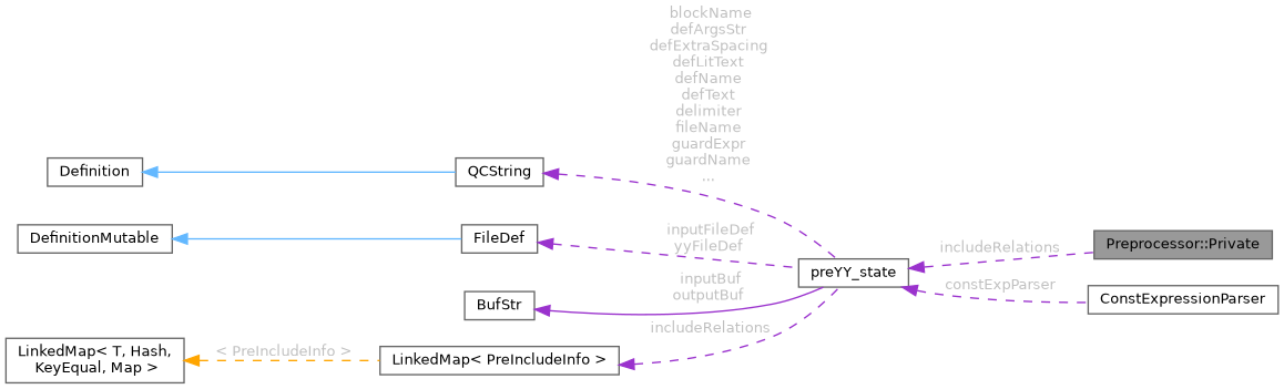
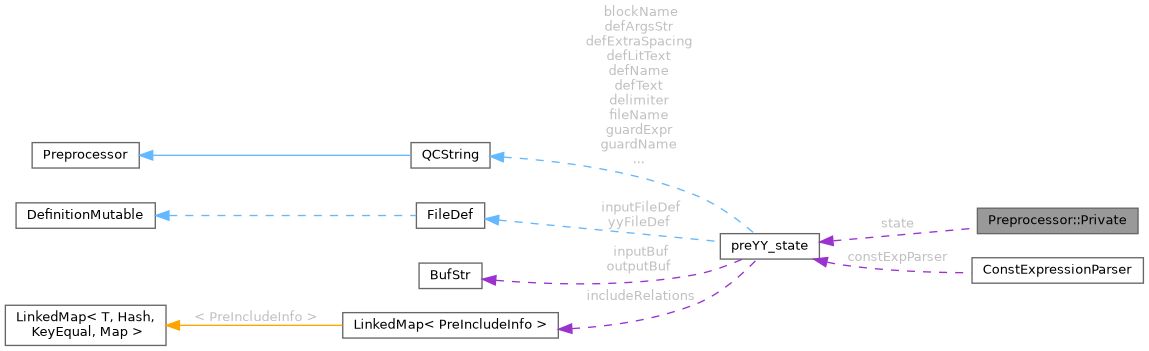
  digraph {
    rankdir=LR
    node [color=gray40 fillcolor=white fontname=Helvetica fontsize=10 shape=box style=filled]
    edge [color=darkorchid3 dir=back fontcolor=grey fontname=Helvetica fontsize=10 labelfontname=Helvetica labelfontsize=10 style=dashed]
    n1 [fillcolor=grey60 fontcolor=black height=0.2 label="Preprocessor::Private" width=0.4]
    n2 [height=0.2 label=preYY_state width=0.4]
    n3 [height=0.2 label=ConstExpressionParser width=0.4]
    n4 [height=0.2 label=QCString width=0.4]
    n5 [height=0.2 label=FileDef width=0.4]
    n6 [height=0.2 label=DefinitionMutable width=0.4]
-   n7 [height=0.2 label=Definition width=0.4]
+   n7 [height=0.2 label=Preprocessor width=0.4]
    n8 [height=0.2 label=BufStr width=0.4]
    n9 [height=0.2 label="LinkedMap\< PreIncludeInfo \>" width=0.4]
    n10 [height=0.2 label="LinkedMap\< T, Hash,\l KeyEqual, Map \>" width=0.4]
-   n2 -> n1 [label=" includeRelations"]
+   n2 -> n1 [label=" state"]
    n2 -> n3 [label=" constExpParser"]
-   n4 -> n2 [label=" blockName\ndefArgsStr\ndefExtraSpacing\ndefLitText\ndefName\ndefText\ndelimiter\nfileName\nguardExpr\nguardName\n..."]
-   n5 -> n2 [label=" inputFileDef\nyyFileDef"]
-   n6 -> n5 [color=steelblue1 style=solid fontcolor=""]
+   n4 -> n2 [color=steelblue1 label=" blockName\ndefArgsStr\ndefExtraSpacing\ndefLitText\ndefName\ndefText\ndelimiter\nfileName\nguardExpr\nguardName\n..."]
+   n5 -> n2 [color=steelblue1 label=" inputFileDef\nyyFileDef"]
+   n6 -> n5 [color=steelblue1 fontcolor=""]
    n7 -> n4 [color=steelblue1 style=solid fontcolor=""]
-   n8 -> n2 [label=" inputBuf\noutputBuf" style=solid]
+   n8 -> n2 [label=" inputBuf\noutputBuf"]
    n9 -> n2 [label=" includeRelations"]
-   n10 -> n9 [color=orange label=" \< PreIncludeInfo \>"]
+   n10 -> n9 [color=orange label=" \< PreIncludeInfo \>" style=solid]
  }
